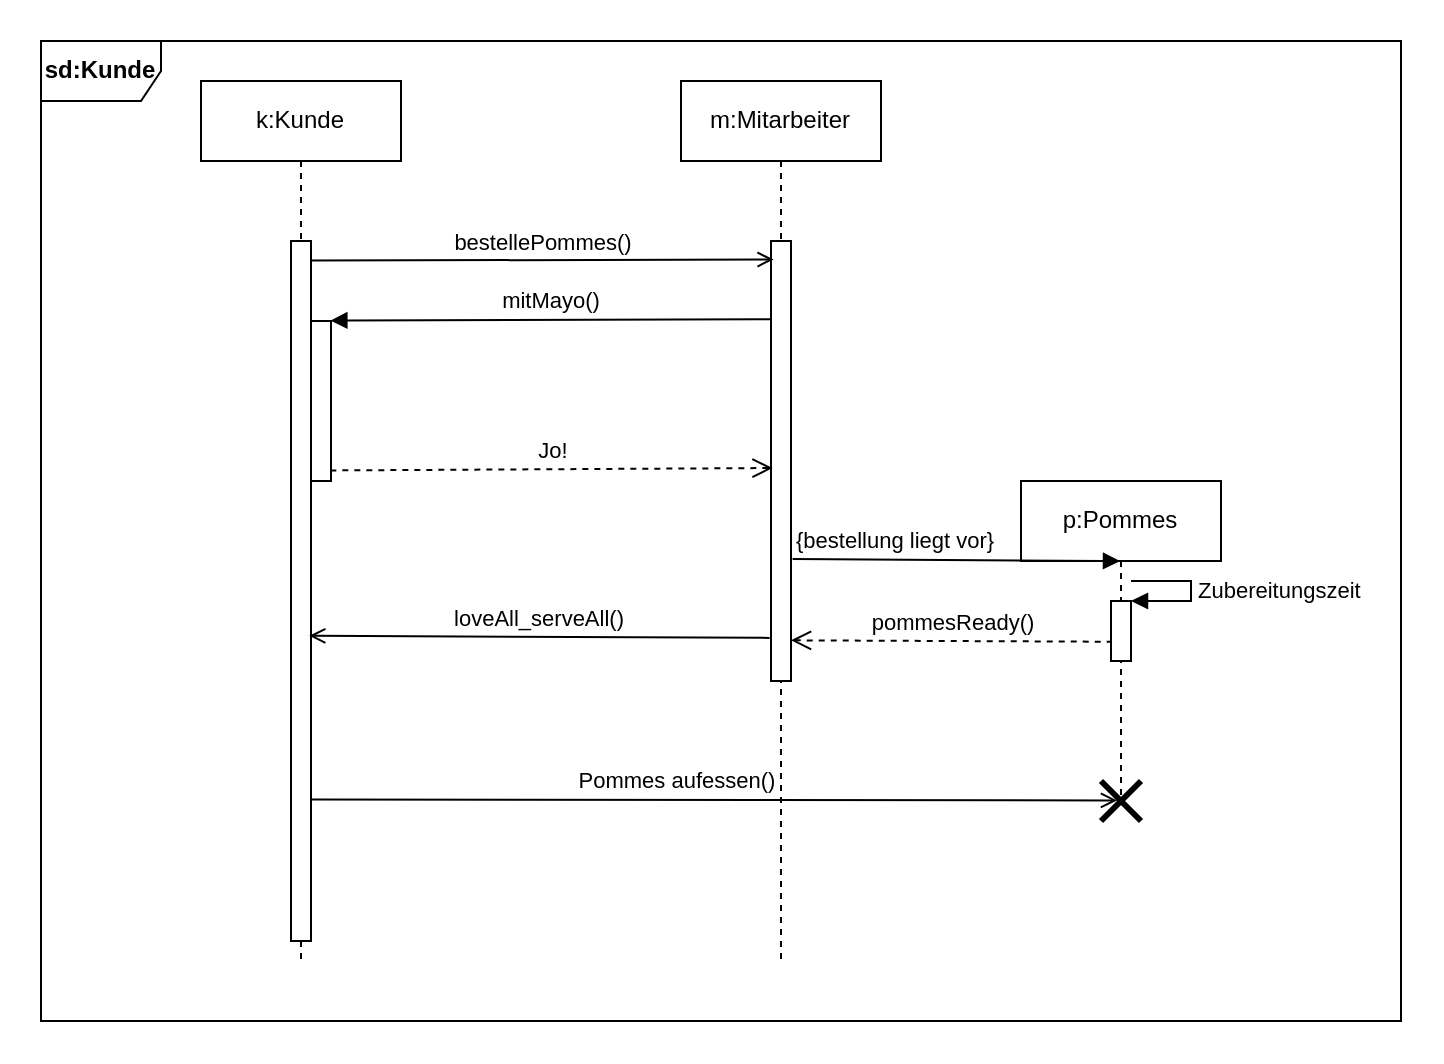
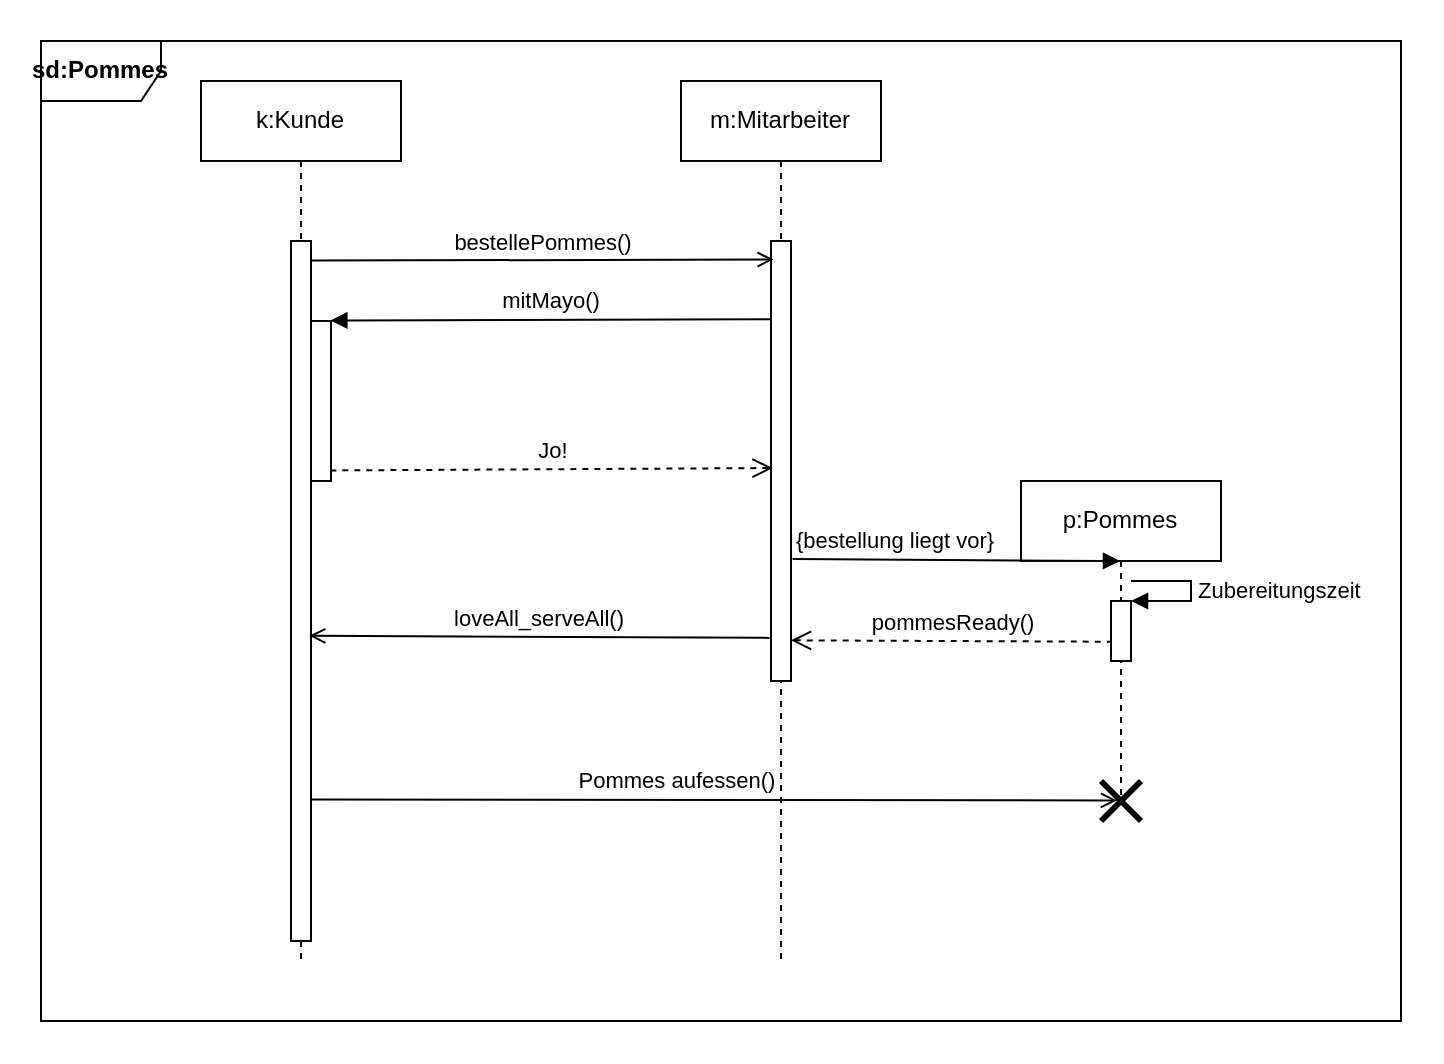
  <mxCell id="0" />
  <mxCell id="1" parent="0" />
  <mxCell id="2" value="k:Kunde" style="shape=umlLifeline;perimeter=lifelinePerimeter;whiteSpace=wrap;html=1;container=1;collapsible=0;recursiveResize=0;outlineConnect=0;" vertex="1" parent="1"><mxGeometry x="100" y="40" width="100" height="440" as="geometry" /></mxCell>
  <mxCell id="3" value="" style="html=1;points=[];perimeter=orthogonalPerimeter;" vertex="1" parent="2"><mxGeometry x="45" y="80" width="10" height="350" as="geometry" /></mxCell>
  <mxCell id="4" value="" style="html=1;points=[];perimeter=orthogonalPerimeter;" vertex="1" parent="2"><mxGeometry x="55" y="120" width="10" height="80" as="geometry" /></mxCell>
  <mxCell id="5" value="m:Mitarbeiter" style="shape=umlLifeline;perimeter=lifelinePerimeter;whiteSpace=wrap;html=1;container=1;collapsible=0;recursiveResize=0;outlineConnect=0;" vertex="1" parent="1"><mxGeometry x="340" y="40" width="100" height="440" as="geometry" /></mxCell>
  <mxCell id="6" value="" style="html=1;points=[];perimeter=orthogonalPerimeter;" vertex="1" parent="5"><mxGeometry x="45" y="80" width="10" height="220" as="geometry" /></mxCell>
  <mxCell id="7" value="pommesReady()" style="html=1;verticalAlign=bottom;endArrow=open;dashed=1;endSize=8;exitX=0.086;exitY=0.679;exitDx=0;exitDy=0;exitPerimeter=0;" edge="1" parent="5" source="9"><mxGeometry relative="1" as="geometry"><mxPoint x="135" y="279.66" as="sourcePoint" /><mxPoint x="55" y="279.66" as="targetPoint" /></mxGeometry></mxCell>
  <mxCell id="8" value="p:Pommes" style="shape=umlLifeline;perimeter=lifelinePerimeter;whiteSpace=wrap;html=1;container=1;collapsible=0;recursiveResize=0;outlineConnect=0;" vertex="1" parent="1"><mxGeometry x="510" y="240" width="100" height="160" as="geometry" /></mxCell>
  <mxCell id="9" value="" style="html=1;points=[];perimeter=orthogonalPerimeter;" vertex="1" parent="8"><mxGeometry x="45" y="60" width="10" height="30" as="geometry" /></mxCell>
  <mxCell id="10" value="Zubereitungszeit" style="edgeStyle=orthogonalEdgeStyle;html=1;align=left;spacingLeft=2;endArrow=block;rounded=0;entryX=1;entryY=0;" edge="1" target="9" parent="8"><mxGeometry relative="1" as="geometry"><mxPoint x="55" y="50" as="sourcePoint" /><Array as="points"><mxPoint x="85" y="50" /></Array></mxGeometry></mxCell>
  <mxCell id="11" value="bestellePommes()" style="html=1;verticalAlign=bottom;labelBackgroundColor=none;endArrow=open;endFill=0;exitX=0.967;exitY=0.028;exitDx=0;exitDy=0;exitPerimeter=0;entryX=0.133;entryY=0.042;entryDx=0;entryDy=0;entryPerimeter=0;" edge="1" parent="1" source="3" target="6"><mxGeometry width="160" relative="1" as="geometry"><mxPoint x="160" y="130" as="sourcePoint" /><mxPoint x="320" y="130" as="targetPoint" /><mxPoint as="offset" /></mxGeometry></mxCell>
  <mxCell id="12" value="mitMayo()" style="html=1;verticalAlign=bottom;endArrow=block;exitX=0.022;exitY=0.178;exitDx=0;exitDy=0;exitPerimeter=0;entryX=0.967;entryY=-0.003;entryDx=0;entryDy=0;entryPerimeter=0;" edge="1" target="4" parent="1" source="6"><mxGeometry relative="1" as="geometry"><mxPoint x="380" y="160" as="sourcePoint" /><mxPoint x="280" y="159" as="targetPoint" /></mxGeometry></mxCell>
  <mxCell id="13" value="Jo!" style="html=1;verticalAlign=bottom;endArrow=open;dashed=1;endSize=8;entryX=0.078;entryY=0.516;entryDx=0;entryDy=0;entryPerimeter=0;exitX=0.967;exitY=0.934;exitDx=0;exitDy=0;exitPerimeter=0;" edge="1" source="4" parent="1" target="6"><mxGeometry relative="1" as="geometry"><mxPoint x="390" y="236" as="targetPoint" /><mxPoint x="170" y="235" as="sourcePoint" /><Array as="points" /></mxGeometry></mxCell>
  <mxCell id="14" value="{bestellung liegt vor}" style="html=1;verticalAlign=bottom;labelBackgroundColor=none;endArrow=block;endFill=1;endSize=6;align=left;exitX=1.078;exitY=0.723;exitDx=0;exitDy=0;exitPerimeter=0;" edge="1" parent="1" source="6" target="8"><mxGeometry x="-1" relative="1" as="geometry"><mxPoint x="400" y="280" as="sourcePoint" /><mxPoint x="520" y="270" as="targetPoint" /></mxGeometry></mxCell>
  <mxCell id="15" value="Pommes aufessen()" style="html=1;verticalAlign=bottom;labelBackgroundColor=none;endArrow=open;endFill=0;exitX=0.967;exitY=0.798;exitDx=0;exitDy=0;exitPerimeter=0;entryX=0.4;entryY=0.486;entryDx=0;entryDy=0;entryPerimeter=0;" edge="1" parent="1" source="3" target="16"><mxGeometry x="-0.091" width="160" relative="1" as="geometry"><mxPoint x="160" y="400" as="sourcePoint" /><mxPoint x="500" y="400" as="targetPoint" /><mxPoint as="offset" /></mxGeometry></mxCell>
  <mxCell id="16" value="" style="shape=umlDestroy;whiteSpace=wrap;html=1;strokeWidth=3;" vertex="1" parent="1"><mxGeometry x="550" y="390" width="20" height="20" as="geometry" /></mxCell>
  <mxCell id="17" value="loveAll_serveAll()" style="html=1;verticalAlign=bottom;labelBackgroundColor=none;endArrow=open;endFill=0;exitX=-0.067;exitY=0.902;exitDx=0;exitDy=0;exitPerimeter=0;entryX=0.911;entryY=0.564;entryDx=0;entryDy=0;entryPerimeter=0;" edge="1" parent="1" source="6" target="3"><mxGeometry width="160" relative="1" as="geometry"><mxPoint x="217.67" y="300.56" as="sourcePoint" /><mxPoint x="160" y="318" as="targetPoint" /><mxPoint as="offset" /></mxGeometry></mxCell>
- <mxCell id="18" value="&lt;b&gt;sd:Kunde&lt;/b&gt;" style="shape=umlFrame;whiteSpace=wrap;html=1;" vertex="1" parent="1"><mxGeometry x="20" y="20" width="680" height="490" as="geometry" /></mxCell>
+ <mxCell id="18" value="&lt;b&gt;sd:Pommes&lt;/b&gt;" style="shape=umlFrame;whiteSpace=wrap;html=1;" vertex="1" parent="1"><mxGeometry x="20" y="20" width="680" height="490" as="geometry" /></mxCell>
